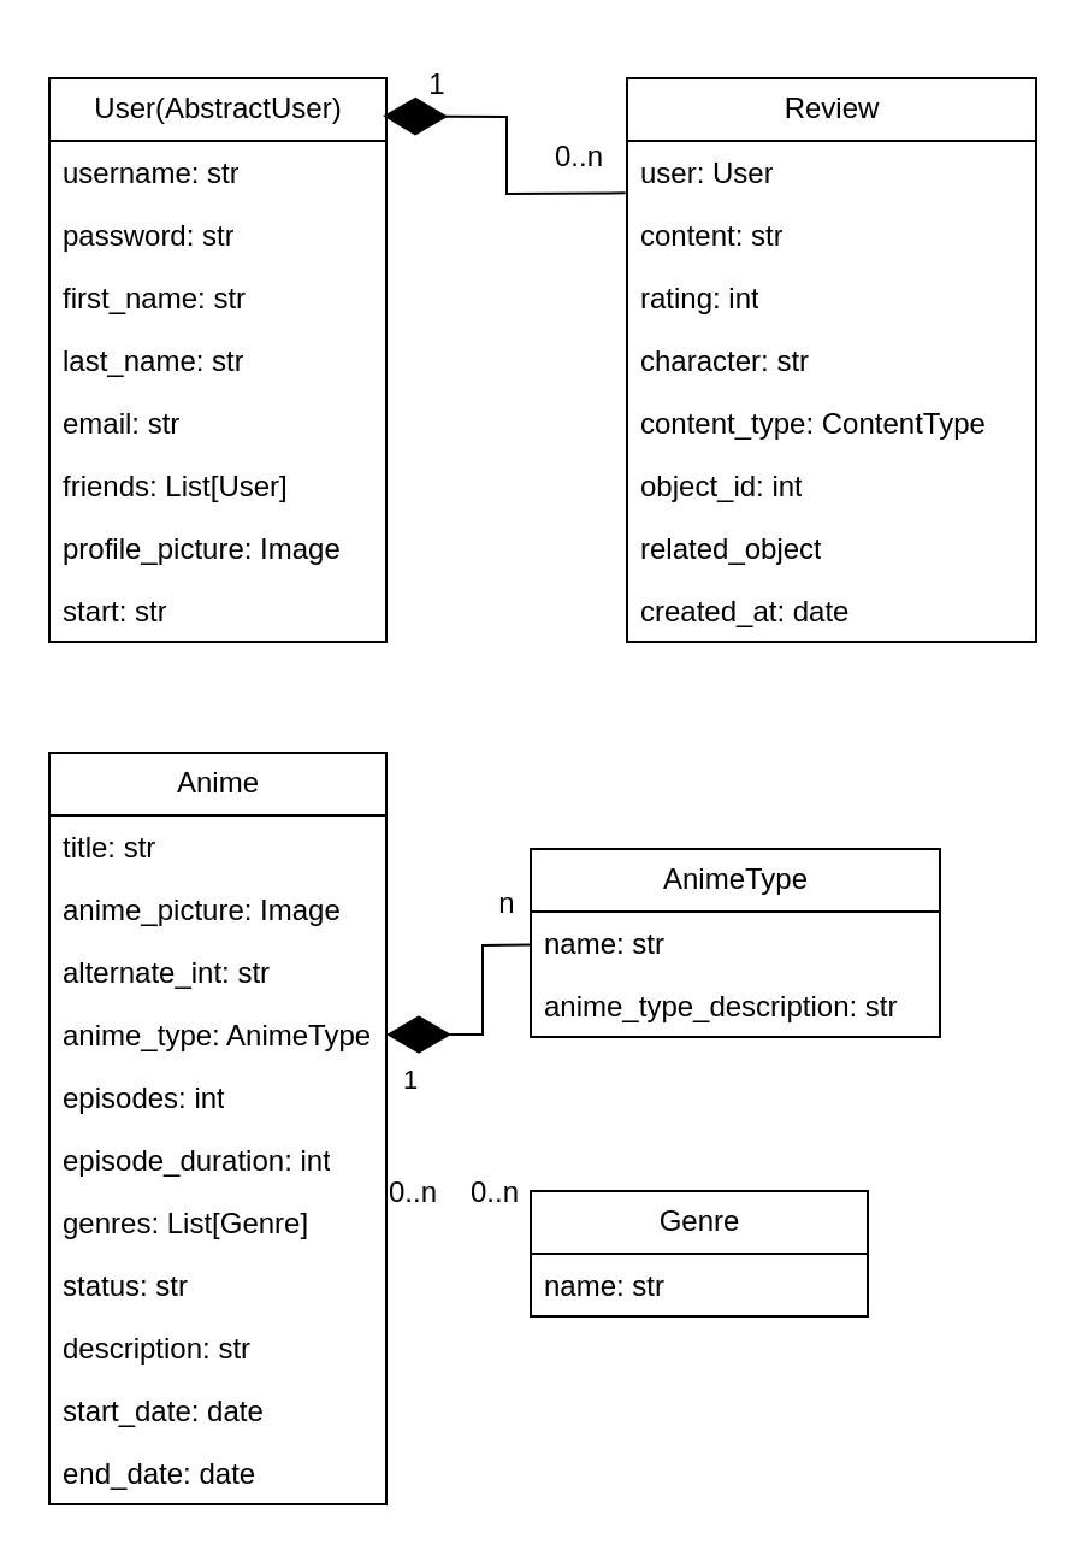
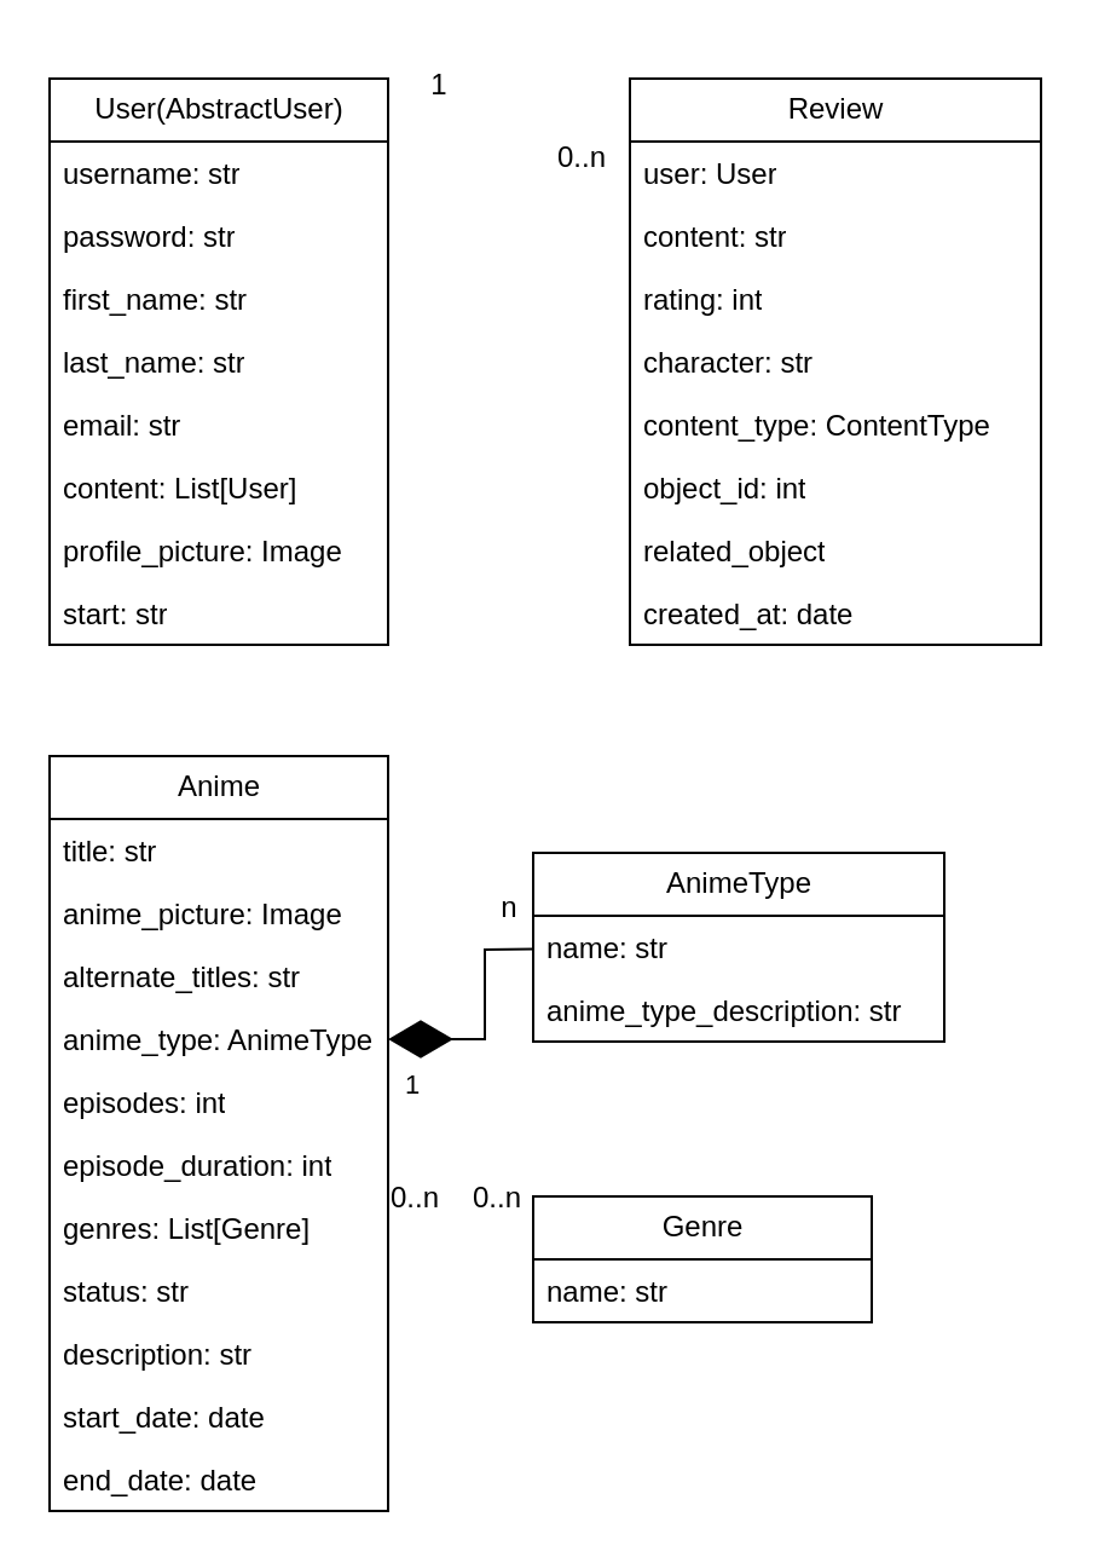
  <mxCell id="0" />
  <mxCell id="1" parent="0" />
  <mxCell id="2" value="User(AbstractUser)" style="swimlane;fontStyle=0;childLayout=stackLayout;horizontal=1;startSize=26;fillColor=none;horizontalStack=0;resizeParent=1;resizeParentMax=0;resizeLast=0;collapsible=1;marginBottom=0;html=1;" parent="1" vertex="1"><mxGeometry x="20" y="32" width="140" height="234" as="geometry" /></mxCell>
  <mxCell id="3" value="username: str" style="text;strokeColor=none;fillColor=none;align=left;verticalAlign=top;spacingLeft=4;spacingRight=4;overflow=hidden;rotatable=0;points=[[0,0.5],[1,0.5]];portConstraint=eastwest;whiteSpace=wrap;html=1;" parent="2" vertex="1"><mxGeometry y="26" width="140" height="26" as="geometry" /></mxCell>
  <mxCell id="4" value="password: str" style="text;strokeColor=none;fillColor=none;align=left;verticalAlign=top;spacingLeft=4;spacingRight=4;overflow=hidden;rotatable=0;points=[[0,0.5],[1,0.5]];portConstraint=eastwest;whiteSpace=wrap;html=1;" parent="2" vertex="1"><mxGeometry y="52" width="140" height="26" as="geometry" /></mxCell>
  <mxCell id="5" value="first_name: str" style="text;strokeColor=none;fillColor=none;align=left;verticalAlign=top;spacingLeft=4;spacingRight=4;overflow=hidden;rotatable=0;points=[[0,0.5],[1,0.5]];portConstraint=eastwest;whiteSpace=wrap;html=1;" parent="2" vertex="1"><mxGeometry y="78" width="140" height="26" as="geometry" /></mxCell>
  <mxCell id="6" value="last_name: str" style="text;strokeColor=none;fillColor=none;align=left;verticalAlign=top;spacingLeft=4;spacingRight=4;overflow=hidden;rotatable=0;points=[[0,0.5],[1,0.5]];portConstraint=eastwest;whiteSpace=wrap;html=1;" parent="2" vertex="1"><mxGeometry y="104" width="140" height="26" as="geometry" /></mxCell>
  <mxCell id="7" value="email: str" style="text;strokeColor=none;fillColor=none;align=left;verticalAlign=top;spacingLeft=4;spacingRight=4;overflow=hidden;rotatable=0;points=[[0,0.5],[1,0.5]];portConstraint=eastwest;whiteSpace=wrap;html=1;" parent="2" vertex="1"><mxGeometry y="130" width="140" height="26" as="geometry" /></mxCell>
- <mxCell id="8" value="friends: List[User]" style="text;strokeColor=none;fillColor=none;align=left;verticalAlign=top;spacingLeft=4;spacingRight=4;overflow=hidden;rotatable=0;points=[[0,0.5],[1,0.5]];portConstraint=eastwest;whiteSpace=wrap;html=1;" parent="2" vertex="1"><mxGeometry y="156" width="140" height="26" as="geometry" /></mxCell>
+ <mxCell id="8" value="content: List[User]" style="text;strokeColor=none;fillColor=none;align=left;verticalAlign=top;spacingLeft=4;spacingRight=4;overflow=hidden;rotatable=0;points=[[0,0.5],[1,0.5]];portConstraint=eastwest;whiteSpace=wrap;html=1;" parent="2" vertex="1"><mxGeometry y="156" width="140" height="26" as="geometry" /></mxCell>
  <mxCell id="9" value="profile_picture: Image" style="text;strokeColor=none;fillColor=none;align=left;verticalAlign=top;spacingLeft=4;spacingRight=4;overflow=hidden;rotatable=0;points=[[0,0.5],[1,0.5]];portConstraint=eastwest;whiteSpace=wrap;html=1;" parent="2" vertex="1"><mxGeometry y="182" width="140" height="26" as="geometry" /></mxCell>
  <mxCell id="10" value="start: str" style="text;strokeColor=none;fillColor=none;align=left;verticalAlign=top;spacingLeft=4;spacingRight=4;overflow=hidden;rotatable=0;points=[[0,0.5],[1,0.5]];portConstraint=eastwest;whiteSpace=wrap;html=1;" parent="2" vertex="1"><mxGeometry y="208" width="140" height="26" as="geometry" /></mxCell>
  <mxCell id="11" value="Anime" style="swimlane;fontStyle=0;childLayout=stackLayout;horizontal=1;startSize=26;fillColor=none;horizontalStack=0;resizeParent=1;resizeParentMax=0;resizeLast=0;collapsible=1;marginBottom=0;html=1;" parent="1" vertex="1"><mxGeometry x="20" y="312" width="140" height="312" as="geometry" /></mxCell>
  <mxCell id="12" value="title: str" style="text;strokeColor=none;fillColor=none;align=left;verticalAlign=top;spacingLeft=4;spacingRight=4;overflow=hidden;rotatable=0;points=[[0,0.5],[1,0.5]];portConstraint=eastwest;whiteSpace=wrap;html=1;" parent="11" vertex="1"><mxGeometry y="26" width="140" height="26" as="geometry" /></mxCell>
  <mxCell id="13" value="anime_picture: Image" style="text;strokeColor=none;fillColor=none;align=left;verticalAlign=top;spacingLeft=4;spacingRight=4;overflow=hidden;rotatable=0;points=[[0,0.5],[1,0.5]];portConstraint=eastwest;whiteSpace=wrap;html=1;" parent="11" vertex="1"><mxGeometry y="52" width="140" height="26" as="geometry" /></mxCell>
- <mxCell id="14" value="alternate_int: str" style="text;strokeColor=none;fillColor=none;align=left;verticalAlign=top;spacingLeft=4;spacingRight=4;overflow=hidden;rotatable=0;points=[[0,0.5],[1,0.5]];portConstraint=eastwest;whiteSpace=wrap;html=1;" parent="11" vertex="1"><mxGeometry y="78" width="140" height="26" as="geometry" /></mxCell>
+ <mxCell id="14" value="alternate_titles: str" style="text;strokeColor=none;fillColor=none;align=left;verticalAlign=top;spacingLeft=4;spacingRight=4;overflow=hidden;rotatable=0;points=[[0,0.5],[1,0.5]];portConstraint=eastwest;whiteSpace=wrap;html=1;" parent="11" vertex="1"><mxGeometry y="78" width="140" height="26" as="geometry" /></mxCell>
  <mxCell id="15" value="anime_type: AnimeType" style="text;strokeColor=none;fillColor=none;align=left;verticalAlign=top;spacingLeft=4;spacingRight=4;overflow=hidden;rotatable=0;points=[[0,0.5],[1,0.5]];portConstraint=eastwest;whiteSpace=wrap;html=1;" parent="11" vertex="1"><mxGeometry y="104" width="140" height="26" as="geometry" /></mxCell>
  <mxCell id="16" value="episodes: int" style="text;strokeColor=none;fillColor=none;align=left;verticalAlign=top;spacingLeft=4;spacingRight=4;overflow=hidden;rotatable=0;points=[[0,0.5],[1,0.5]];portConstraint=eastwest;whiteSpace=wrap;html=1;" parent="11" vertex="1"><mxGeometry y="130" width="140" height="26" as="geometry" /></mxCell>
  <mxCell id="17" value="episode_duration: int" style="text;strokeColor=none;fillColor=none;align=left;verticalAlign=top;spacingLeft=4;spacingRight=4;overflow=hidden;rotatable=0;points=[[0,0.5],[1,0.5]];portConstraint=eastwest;whiteSpace=wrap;html=1;" parent="11" vertex="1"><mxGeometry y="156" width="140" height="26" as="geometry" /></mxCell>
  <mxCell id="18" value="genres: List[Genre]" style="text;strokeColor=none;fillColor=none;align=left;verticalAlign=top;spacingLeft=4;spacingRight=4;overflow=hidden;rotatable=0;points=[[0,0.5],[1,0.5]];portConstraint=eastwest;whiteSpace=wrap;html=1;" parent="11" vertex="1"><mxGeometry y="182" width="140" height="26" as="geometry" /></mxCell>
  <mxCell id="19" value="status: str" style="text;strokeColor=none;fillColor=none;align=left;verticalAlign=top;spacingLeft=4;spacingRight=4;overflow=hidden;rotatable=0;points=[[0,0.5],[1,0.5]];portConstraint=eastwest;whiteSpace=wrap;html=1;" parent="11" vertex="1"><mxGeometry y="208" width="140" height="26" as="geometry" /></mxCell>
  <mxCell id="20" value="description: str" style="text;strokeColor=none;fillColor=none;align=left;verticalAlign=top;spacingLeft=4;spacingRight=4;overflow=hidden;rotatable=0;points=[[0,0.5],[1,0.5]];portConstraint=eastwest;whiteSpace=wrap;html=1;" parent="11" vertex="1"><mxGeometry y="234" width="140" height="26" as="geometry" /></mxCell>
  <mxCell id="21" value="start_date: date" style="text;strokeColor=none;fillColor=none;align=left;verticalAlign=top;spacingLeft=4;spacingRight=4;overflow=hidden;rotatable=0;points=[[0,0.5],[1,0.5]];portConstraint=eastwest;whiteSpace=wrap;html=1;" parent="11" vertex="1"><mxGeometry y="260" width="140" height="26" as="geometry" /></mxCell>
  <mxCell id="22" value="end_date: date" style="text;strokeColor=none;fillColor=none;align=left;verticalAlign=top;spacingLeft=4;spacingRight=4;overflow=hidden;rotatable=0;points=[[0,0.5],[1,0.5]];portConstraint=eastwest;whiteSpace=wrap;html=1;" parent="11" vertex="1"><mxGeometry y="286" width="140" height="26" as="geometry" /></mxCell>
  <mxCell id="23" value="Genre" style="swimlane;fontStyle=0;childLayout=stackLayout;horizontal=1;startSize=26;fillColor=none;horizontalStack=0;resizeParent=1;resizeParentMax=0;resizeLast=0;collapsible=1;marginBottom=0;html=1;" parent="1" vertex="1"><mxGeometry x="220" y="494" width="140" height="52" as="geometry" /></mxCell>
  <mxCell id="24" value="name: str" style="text;strokeColor=none;fillColor=none;align=left;verticalAlign=top;spacingLeft=4;spacingRight=4;overflow=hidden;rotatable=0;points=[[0,0.5],[1,0.5]];portConstraint=eastwest;whiteSpace=wrap;html=1;" parent="23" vertex="1"><mxGeometry y="26" width="140" height="26" as="geometry" /></mxCell>
  <mxCell id="25" value="AnimeType" style="swimlane;fontStyle=0;childLayout=stackLayout;horizontal=1;startSize=26;fillColor=none;horizontalStack=0;resizeParent=1;resizeParentMax=0;resizeLast=0;collapsible=1;marginBottom=0;html=1;" parent="1" vertex="1"><mxGeometry x="220" y="352" width="170" height="78" as="geometry" /></mxCell>
  <mxCell id="26" value="name: str" style="text;strokeColor=none;fillColor=none;align=left;verticalAlign=top;spacingLeft=4;spacingRight=4;overflow=hidden;rotatable=0;points=[[0,0.5],[1,0.5]];portConstraint=eastwest;whiteSpace=wrap;html=1;" parent="25" vertex="1"><mxGeometry y="26" width="170" height="26" as="geometry" /></mxCell>
  <mxCell id="27" value="anime_type_description: str" style="text;strokeColor=none;fillColor=none;align=left;verticalAlign=top;spacingLeft=4;spacingRight=4;overflow=hidden;rotatable=0;points=[[0,0.5],[1,0.5]];portConstraint=eastwest;whiteSpace=wrap;html=1;" parent="25" vertex="1"><mxGeometry y="52" width="170" height="26" as="geometry" /></mxCell>
  <mxCell id="28" value="Review" style="swimlane;fontStyle=0;childLayout=stackLayout;horizontal=1;startSize=26;fillColor=none;horizontalStack=0;resizeParent=1;resizeParentMax=0;resizeLast=0;collapsible=1;marginBottom=0;html=1;" parent="1" vertex="1"><mxGeometry x="260" y="32" width="170" height="234" as="geometry" /></mxCell>
  <mxCell id="29" value="user: User" style="text;strokeColor=none;fillColor=none;align=left;verticalAlign=top;spacingLeft=4;spacingRight=4;overflow=hidden;rotatable=0;points=[[0,0.5],[1,0.5]];portConstraint=eastwest;whiteSpace=wrap;html=1;" parent="28" vertex="1"><mxGeometry y="26" width="170" height="26" as="geometry" /></mxCell>
  <mxCell id="30" value="content: str" style="text;strokeColor=none;fillColor=none;align=left;verticalAlign=top;spacingLeft=4;spacingRight=4;overflow=hidden;rotatable=0;points=[[0,0.5],[1,0.5]];portConstraint=eastwest;whiteSpace=wrap;html=1;" parent="28" vertex="1"><mxGeometry y="52" width="170" height="26" as="geometry" /></mxCell>
  <mxCell id="31" value="rating: int" style="text;strokeColor=none;fillColor=none;align=left;verticalAlign=top;spacingLeft=4;spacingRight=4;overflow=hidden;rotatable=0;points=[[0,0.5],[1,0.5]];portConstraint=eastwest;whiteSpace=wrap;html=1;" parent="28" vertex="1"><mxGeometry y="78" width="170" height="26" as="geometry" /></mxCell>
  <mxCell id="32" value="character: str" style="text;strokeColor=none;fillColor=none;align=left;verticalAlign=top;spacingLeft=4;spacingRight=4;overflow=hidden;rotatable=0;points=[[0,0.5],[1,0.5]];portConstraint=eastwest;whiteSpace=wrap;html=1;" parent="28" vertex="1"><mxGeometry y="104" width="170" height="26" as="geometry" /></mxCell>
  <mxCell id="33" value="content_type:&amp;nbsp;ContentType" style="text;strokeColor=none;fillColor=none;align=left;verticalAlign=top;spacingLeft=4;spacingRight=4;overflow=hidden;rotatable=0;points=[[0,0.5],[1,0.5]];portConstraint=eastwest;whiteSpace=wrap;html=1;" parent="28" vertex="1"><mxGeometry y="130" width="170" height="26" as="geometry" /></mxCell>
  <mxCell id="34" value="object_id: int" style="text;strokeColor=none;fillColor=none;align=left;verticalAlign=top;spacingLeft=4;spacingRight=4;overflow=hidden;rotatable=0;points=[[0,0.5],[1,0.5]];portConstraint=eastwest;whiteSpace=wrap;html=1;" parent="28" vertex="1"><mxGeometry y="156" width="170" height="26" as="geometry" /></mxCell>
  <mxCell id="35" value="related_object" style="text;strokeColor=none;fillColor=none;align=left;verticalAlign=top;spacingLeft=4;spacingRight=4;overflow=hidden;rotatable=0;points=[[0,0.5],[1,0.5]];portConstraint=eastwest;whiteSpace=wrap;html=1;" parent="28" vertex="1"><mxGeometry y="182" width="170" height="26" as="geometry" /></mxCell>
  <mxCell id="36" value="created_at: date" style="text;strokeColor=none;fillColor=none;align=left;verticalAlign=top;spacingLeft=4;spacingRight=4;overflow=hidden;rotatable=0;points=[[0,0.5],[1,0.5]];portConstraint=eastwest;whiteSpace=wrap;html=1;" parent="28" vertex="1"><mxGeometry y="208" width="170" height="26" as="geometry" /></mxCell>
  <mxCell id="37" value="" style="endArrow=diamondThin;endFill=1;endSize=24;html=1;rounded=0;entryX=1;entryY=0.5;entryDx=0;entryDy=0;" edge="1" parent="1" source="25" target="15"><mxGeometry width="160" relative="1" as="geometry"><mxPoint x="130" y="702" as="sourcePoint" /><mxPoint x="290" y="702" as="targetPoint" /><Array as="points"><mxPoint x="200" y="392" /><mxPoint x="200" y="429" /></Array></mxGeometry></mxCell>
  <mxCell id="38" value="1" style="edgeLabel;html=1;align=center;verticalAlign=middle;resizable=0;points=[];" vertex="1" connectable="0" parent="37"><mxGeometry x="0.824" y="-2" relative="1" as="geometry"><mxPoint y="20" as="offset" /></mxGeometry></mxCell>
  <mxCell id="39" value="n" style="text;html=1;align=center;verticalAlign=middle;resizable=0;points=[];autosize=1;strokeColor=none;fillColor=none;" vertex="1" parent="1"><mxGeometry x="195" y="360" width="30" height="30" as="geometry" /></mxCell>
  <mxCell id="40" value="0..n" style="text;html=1;align=center;verticalAlign=middle;resizable=0;points=[];autosize=1;strokeColor=none;fillColor=none;" vertex="1" parent="1"><mxGeometry x="151" y="480" width="40" height="30" as="geometry" /></mxCell>
  <mxCell id="41" value="0..n" style="text;html=1;align=center;verticalAlign=middle;resizable=0;points=[];autosize=1;strokeColor=none;fillColor=none;" vertex="1" parent="1"><mxGeometry x="185" y="480" width="40" height="30" as="geometry" /></mxCell>
  <mxCell id="42" value="1" style="text;html=1;align=center;verticalAlign=middle;resizable=0;points=[];autosize=1;strokeColor=none;fillColor=none;" vertex="1" parent="1"><mxGeometry x="166" y="20" width="30" height="30" as="geometry" /></mxCell>
  <mxCell id="43" value="0..n" style="text;html=1;align=center;verticalAlign=middle;resizable=0;points=[];autosize=1;strokeColor=none;fillColor=none;" vertex="1" parent="1"><mxGeometry x="220" y="50" width="40" height="30" as="geometry" /></mxCell>
- <mxCell id="44" value="" style="endArrow=diamondThin;endFill=1;endSize=24;html=1;rounded=0;entryX=0.99;entryY=0.067;entryDx=0;entryDy=0;entryPerimeter=0;exitX=-0.004;exitY=0.833;exitDx=0;exitDy=0;exitPerimeter=0;" edge="1" parent="1" source="29" target="2"><mxGeometry width="160" relative="1" as="geometry"><mxPoint x="130" y="122" as="sourcePoint" /><mxPoint x="290" y="122" as="targetPoint" /><Array as="points"><mxPoint x="210" y="80" /><mxPoint x="210" y="48" /></Array></mxGeometry></mxCell>
